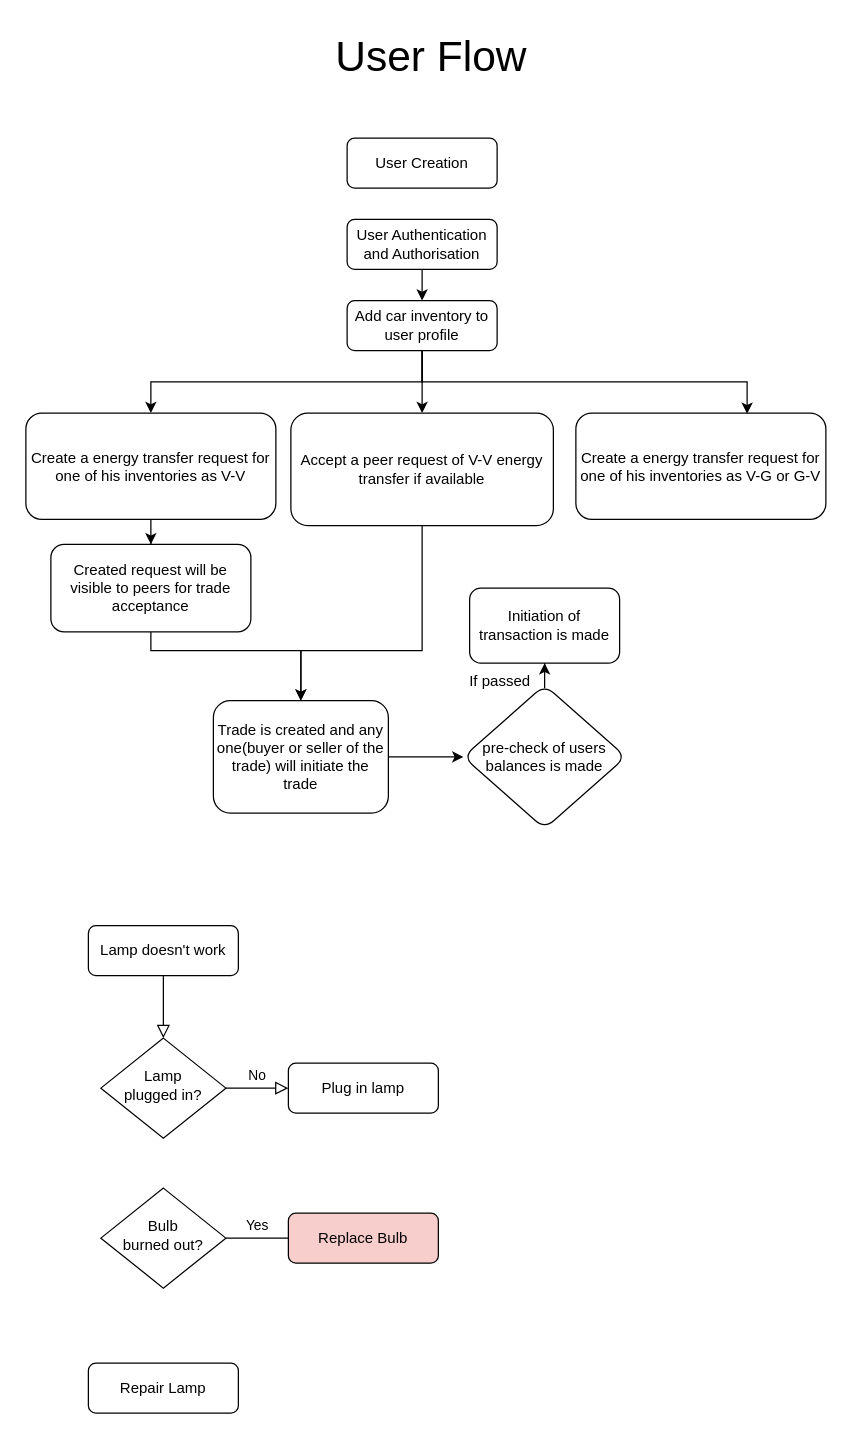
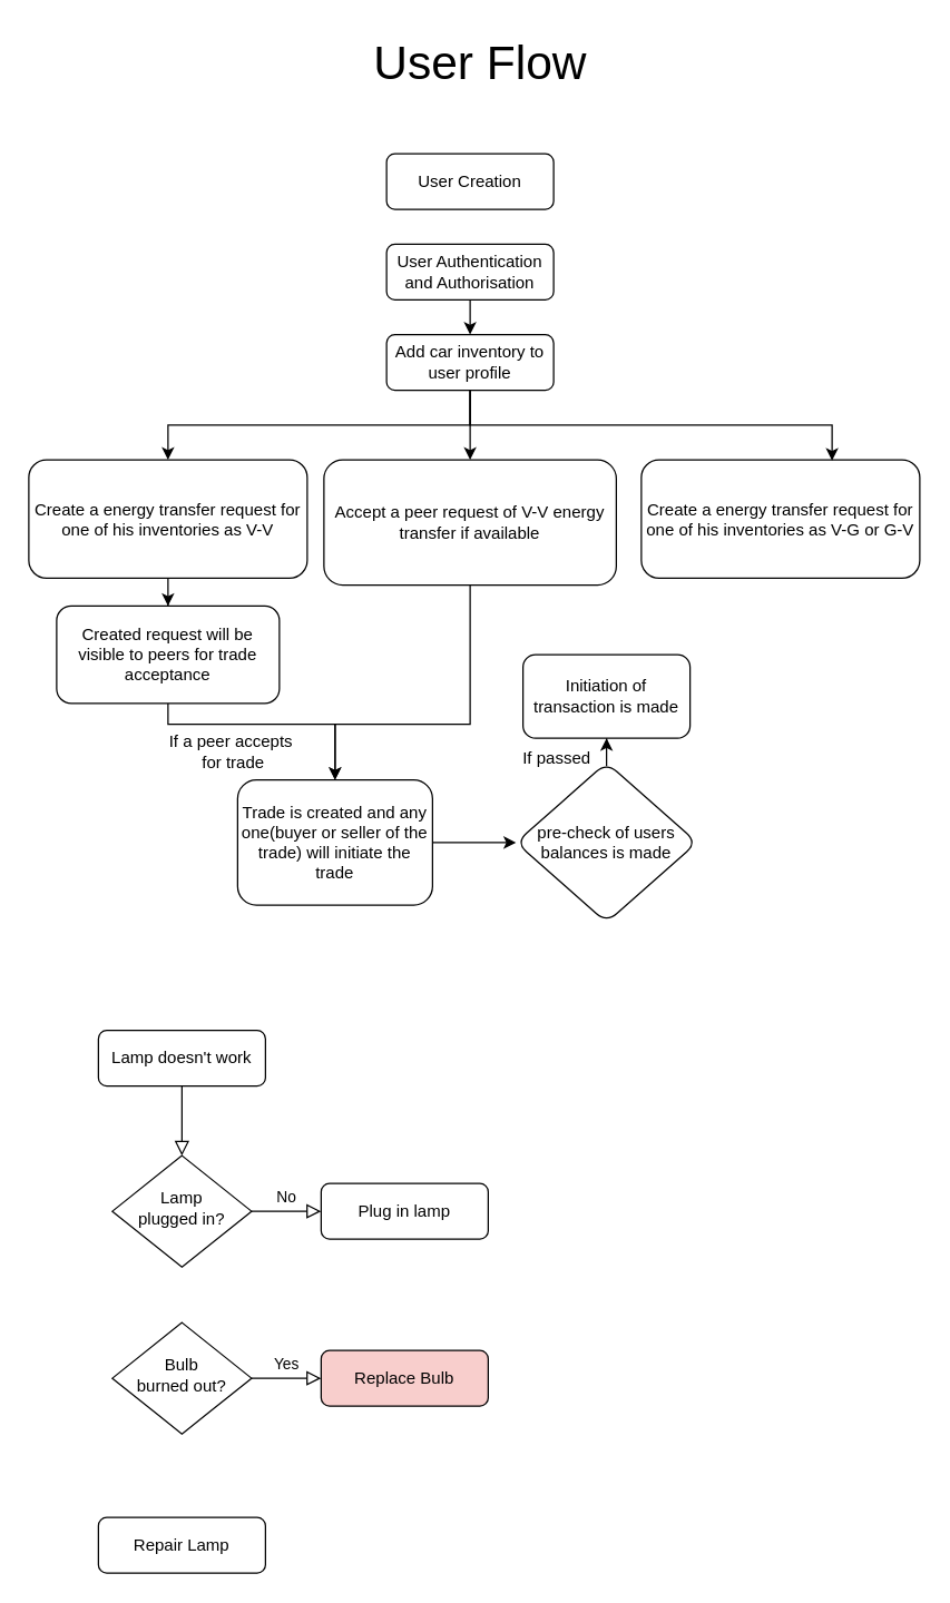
  <mxCell id="0" />
  <mxCell id="1" parent="0" />
  <mxCell id="2" value="&lt;font style=&quot;font-size: 34px;&quot;&gt;User Flow&lt;/font&gt;" style="text;html=1;align=center;verticalAlign=middle;resizable=0;points=[];autosize=1;strokeColor=none;fillColor=none;" parent="1" vertex="1"><mxGeometry x="254" y="20" width="180" height="50" as="geometry" /></mxCell>
  <mxCell id="3" value="" style="rounded=0;html=1;jettySize=auto;orthogonalLoop=1;fontSize=11;endArrow=block;endFill=0;endSize=8;strokeWidth=1;shadow=0;labelBackgroundColor=none;edgeStyle=orthogonalEdgeStyle;" parent="1" source="4" target="6" edge="1"><mxGeometry relative="1" as="geometry" /></mxCell>
  <mxCell id="4" value="Lamp doesn't work" style="rounded=1;whiteSpace=wrap;html=1;fontSize=12;glass=0;strokeWidth=1;shadow=0;" parent="1" vertex="1"><mxGeometry x="70" y="740" width="120" height="40" as="geometry" /></mxCell>
  <mxCell id="5" value="No" style="edgeStyle=orthogonalEdgeStyle;rounded=0;html=1;jettySize=auto;orthogonalLoop=1;fontSize=11;endArrow=block;endFill=0;endSize=8;strokeWidth=1;shadow=0;labelBackgroundColor=none;" parent="1" source="6" target="7" edge="1"><mxGeometry y="10" relative="1" as="geometry"><mxPoint as="offset" /></mxGeometry></mxCell>
  <mxCell id="6" value="Lamp&lt;br&gt;plugged in?" style="rhombus;whiteSpace=wrap;html=1;shadow=0;fontFamily=Helvetica;fontSize=12;align=center;strokeWidth=1;spacing=6;spacingTop=-4;" parent="1" vertex="1"><mxGeometry x="80" y="830" width="100" height="80" as="geometry" /></mxCell>
  <mxCell id="7" value="Plug in lamp" style="rounded=1;whiteSpace=wrap;html=1;fontSize=12;glass=0;strokeWidth=1;shadow=0;" parent="1" vertex="1"><mxGeometry x="230" y="850" width="120" height="40" as="geometry" /></mxCell>
- <mxCell id="8" value="Yes" style="edgeStyle=orthogonalEdgeStyle;rounded=0;html=1;jettySize=auto;orthogonalLoop=1;fontSize=11;endArrow=none;endFill=0;endSize=8;strokeWidth=1;shadow=0;labelBackgroundColor=none;" parent="1" source="9" target="11" edge="1"><mxGeometry y="10" relative="1" as="geometry"><mxPoint as="offset" /></mxGeometry></mxCell>
+ <mxCell id="8" value="Yes" style="edgeStyle=orthogonalEdgeStyle;rounded=0;html=1;jettySize=auto;orthogonalLoop=1;fontSize=11;endArrow=block;endFill=0;endSize=8;strokeWidth=1;shadow=0;labelBackgroundColor=none;" parent="1" source="9" target="11" edge="1"><mxGeometry y="10" relative="1" as="geometry"><mxPoint as="offset" /></mxGeometry></mxCell>
  <mxCell id="9" value="Bulb&lt;br&gt;burned out?" style="rhombus;whiteSpace=wrap;html=1;shadow=0;fontFamily=Helvetica;fontSize=12;align=center;strokeWidth=1;spacing=6;spacingTop=-4;" parent="1" vertex="1"><mxGeometry x="80" y="950" width="100" height="80" as="geometry" /></mxCell>
  <mxCell id="10" value="Repair Lamp" style="rounded=1;whiteSpace=wrap;html=1;fontSize=12;glass=0;strokeWidth=1;shadow=0;" parent="1" vertex="1"><mxGeometry x="70" y="1090" width="120" height="40" as="geometry" /></mxCell>
  <mxCell id="11" value="Replace Bulb" style="rounded=1;whiteSpace=wrap;html=1;fontSize=12;glass=0;strokeWidth=1;shadow=0;fillColor=#f8cecc;" parent="1" vertex="1"><mxGeometry x="230" y="970" width="120" height="40" as="geometry" /></mxCell>
  <mxCell id="12" style="edgeStyle=orthogonalEdgeStyle;rounded=0;orthogonalLoop=1;jettySize=auto;html=1;exitX=0.5;exitY=1;exitDx=0;exitDy=0;" parent="1" source="13" target="16" edge="1"><mxGeometry relative="1" as="geometry" /></mxCell>
  <mxCell id="13" value="User Authentication and Authorisation" style="rounded=1;whiteSpace=wrap;html=1;fontSize=12;glass=0;strokeWidth=1;shadow=0;" parent="1" vertex="1"><mxGeometry x="277" y="175" width="120" height="40" as="geometry" /></mxCell>
  <mxCell id="14" style="edgeStyle=orthogonalEdgeStyle;rounded=0;orthogonalLoop=1;jettySize=auto;html=1;exitX=0.5;exitY=1;exitDx=0;exitDy=0;" parent="1" source="16" target="18" edge="1"><mxGeometry relative="1" as="geometry" /></mxCell>
  <mxCell id="15" style="edgeStyle=orthogonalEdgeStyle;rounded=0;orthogonalLoop=1;jettySize=auto;html=1;exitX=0.5;exitY=1;exitDx=0;exitDy=0;entryX=0.5;entryY=0;entryDx=0;entryDy=0;" parent="1" source="16" target="23" edge="1"><mxGeometry relative="1" as="geometry" /></mxCell>
  <mxCell id="16" value="Add car inventory to user profile" style="rounded=1;whiteSpace=wrap;html=1;fontSize=12;glass=0;strokeWidth=1;shadow=0;" parent="1" vertex="1"><mxGeometry x="277" y="240" width="120" height="40" as="geometry" /></mxCell>
  <mxCell id="17" value="" style="edgeStyle=orthogonalEdgeStyle;rounded=0;orthogonalLoop=1;jettySize=auto;html=1;" parent="1" source="18" target="25" edge="1"><mxGeometry relative="1" as="geometry" /></mxCell>
  <mxCell id="18" value="Create a energy transfer request for one of his inventories as V-V" style="rounded=1;whiteSpace=wrap;html=1;fontSize=12;glass=0;strokeWidth=1;shadow=0;" parent="1" vertex="1"><mxGeometry x="20" y="330" width="200" height="85" as="geometry" /></mxCell>
  <mxCell id="19" value="Create a energy transfer request for one of his inventories as V-G or G-V" style="rounded=1;whiteSpace=wrap;html=1;fontSize=12;glass=0;strokeWidth=1;shadow=0;" parent="1" vertex="1"><mxGeometry x="460" y="330" width="200" height="85" as="geometry" /></mxCell>
  <mxCell id="20" value="User Creation" style="rounded=1;whiteSpace=wrap;html=1;fontSize=12;glass=0;strokeWidth=1;shadow=0;" parent="1" vertex="1"><mxGeometry x="277" y="110" width="120" height="40" as="geometry" /></mxCell>
  <mxCell id="21" style="edgeStyle=orthogonalEdgeStyle;rounded=0;orthogonalLoop=1;jettySize=auto;html=1;exitX=0.5;exitY=1;exitDx=0;exitDy=0;entryX=0.685;entryY=0.006;entryDx=0;entryDy=0;entryPerimeter=0;" parent="1" source="16" target="19" edge="1"><mxGeometry relative="1" as="geometry" /></mxCell>
  <mxCell id="22" style="edgeStyle=orthogonalEdgeStyle;rounded=0;orthogonalLoop=1;jettySize=auto;html=1;exitX=0.5;exitY=1;exitDx=0;exitDy=0;entryX=0.5;entryY=0;entryDx=0;entryDy=0;" parent="1" source="23" target="27" edge="1"><mxGeometry relative="1" as="geometry"><Array as="points"><mxPoint x="337" y="520" /><mxPoint x="240" y="520" /></Array></mxGeometry></mxCell>
  <mxCell id="23" value="Accept a peer request of V-V energy transfer if available" style="rounded=1;whiteSpace=wrap;html=1;fontSize=12;glass=0;strokeWidth=1;shadow=0;" parent="1" vertex="1"><mxGeometry x="232" y="330" width="210" height="90" as="geometry" /></mxCell>
  <mxCell id="24" value="" style="edgeStyle=orthogonalEdgeStyle;rounded=0;orthogonalLoop=1;jettySize=auto;html=1;" parent="1" source="25" target="27" edge="1"><mxGeometry relative="1" as="geometry"><Array as="points"><mxPoint x="120" y="520" /><mxPoint x="240" y="520" /></Array></mxGeometry></mxCell>
  <mxCell id="25" value="Created request will be visible to peers for trade acceptance" style="whiteSpace=wrap;html=1;rounded=1;glass=0;strokeWidth=1;shadow=0;" parent="1" vertex="1"><mxGeometry x="40" y="435" width="160" height="70" as="geometry" /></mxCell>
  <mxCell id="26" value="" style="edgeStyle=orthogonalEdgeStyle;rounded=0;orthogonalLoop=1;jettySize=auto;html=1;" parent="1" source="27" target="30" edge="1"><mxGeometry relative="1" as="geometry" /></mxCell>
  <mxCell id="27" value="Trade is created and any one(buyer or seller of the trade) will initiate the trade" style="whiteSpace=wrap;html=1;rounded=1;glass=0;strokeWidth=1;shadow=0;" parent="1" vertex="1"><mxGeometry x="170" y="560" width="140" height="90" as="geometry" /></mxCell>
+ <mxCell id="28" value="If a peer accepts&lt;div&gt;&amp;nbsp;for trade&lt;/div&gt;" style="text;html=1;align=center;verticalAlign=middle;resizable=0;points=[];autosize=1;strokeColor=none;fillColor=none;" parent="1" vertex="1"><mxGeometry x="110" y="520" width="110" height="40" as="geometry" /></mxCell>
  <mxCell id="29" value="" style="edgeStyle=orthogonalEdgeStyle;rounded=0;orthogonalLoop=1;jettySize=auto;html=1;" parent="1" source="30" target="31" edge="1"><mxGeometry relative="1" as="geometry" /></mxCell>
  <mxCell id="30" value="pre-check of users balances is made" style="rhombus;whiteSpace=wrap;html=1;rounded=1;glass=0;strokeWidth=1;shadow=0;" parent="1" vertex="1"><mxGeometry x="370" y="547.5" width="130" height="115" as="geometry" /></mxCell>
  <mxCell id="31" value="Initiation of transaction is made" style="whiteSpace=wrap;html=1;rounded=1;glass=0;strokeWidth=1;shadow=0;" parent="1" vertex="1"><mxGeometry x="375" y="470" width="120" height="60" as="geometry" /></mxCell>
  <mxCell id="32" value="If passed" style="text;html=1;align=center;verticalAlign=middle;resizable=0;points=[];autosize=1;strokeColor=none;fillColor=none;" parent="1" vertex="1"><mxGeometry x="364" y="530" width="70" height="30" as="geometry" /></mxCell>
